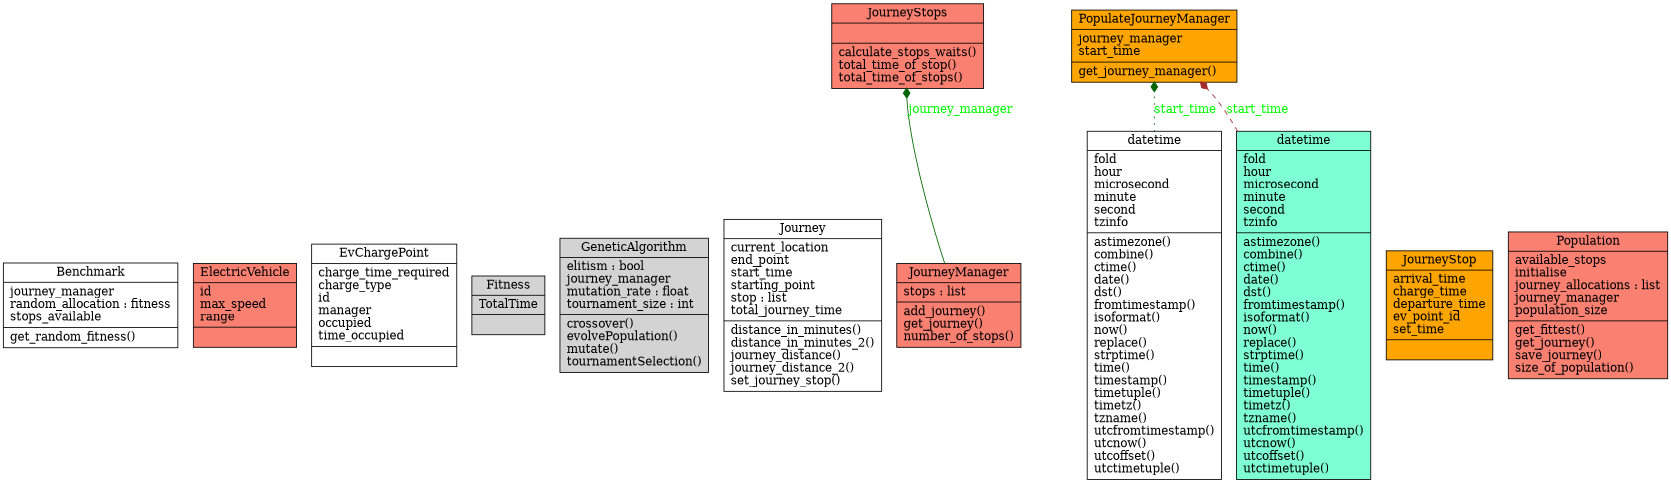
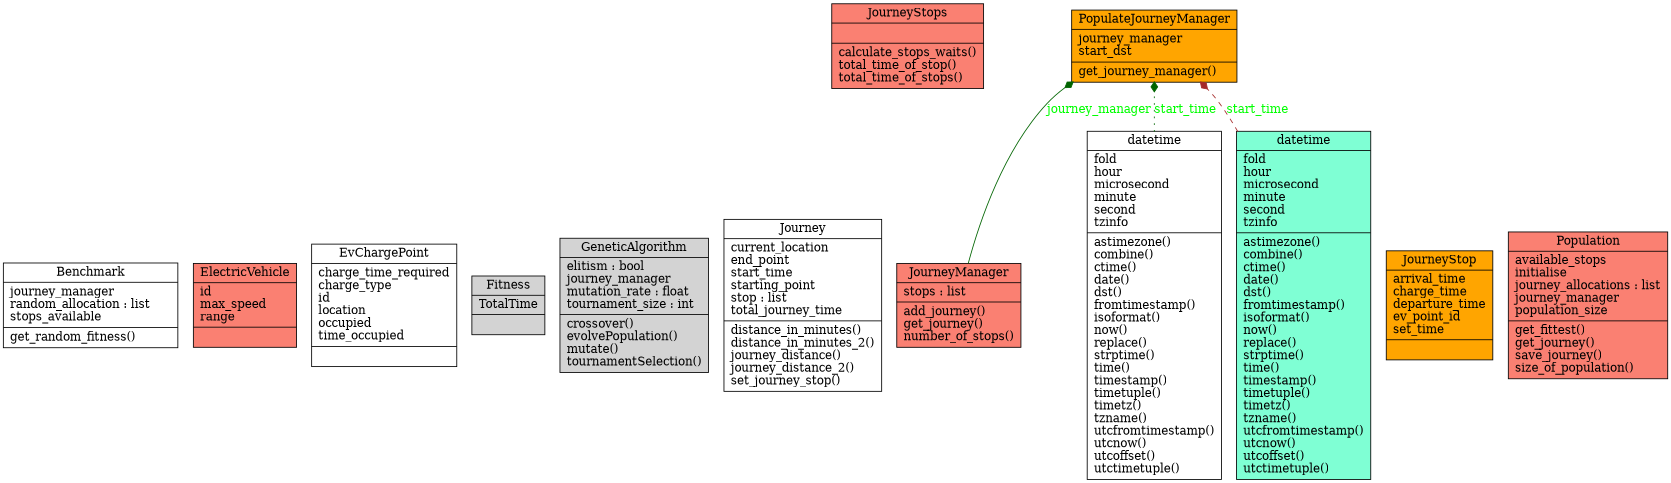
  digraph {
    rankdir=BT
    node [fillcolor=white shape=record style=filled]
    edge [arrowhead=diamond arrowtail=none color=darkgreen fontcolor=green]
-   n1 [label="{Benchmark|journey_manager\lrandom_allocation : fitness\lstops_available\l|get_random_fitness()\l}"]
+   n1 [label="{Benchmark|journey_manager\lrandom_allocation : list\lstops_available\l|get_random_fitness()\l}"]
    n2 [fillcolor=salmon label="{ElectricVehicle|id\lmax_speed\lrange\l|}"]
-   n3 [label="{EvChargePoint|charge_time_required\lcharge_type\lid\lmanager\loccupied\ltime_occupied\l|}"]
+   n3 [label="{EvChargePoint|charge_time_required\lcharge_type\lid\llocation\loccupied\ltime_occupied\l|}"]
    n4 [fillcolor=lightgrey label="{Fitness|TotalTime\l|}"]
    n5 [fillcolor=lightgrey label="{GeneticAlgorithm|elitism : bool\ljourney_manager\lmutation_rate : float\ltournament_size : int\l|crossover()\levolvePopulation()\lmutate()\ltournamentSelection()\l}"]
    n6 [label="{Journey|current_location\lend_point\lstart_time\lstarting_point\lstop : list\ltotal_journey_time\l|distance_in_minutes()\ldistance_in_minutes_2()\ljourney_distance()\ljourney_distance_2()\lset_journey_stop()\l}"]
    n7 [fillcolor=salmon label="{JourneyManager|stops : list\l|add_journey()\lget_journey()\lnumber_of_stops()\l}"]
-   n8 [fillcolor=orange label="{PopulateJourneyManager|journey_manager\lstart_time\l|get_journey_manager()\l}"]
+   n8 [fillcolor=orange label="{PopulateJourneyManager|journey_manager\lstart_dst\l|get_journey_manager()\l}"]
    n9 [fillcolor=orange label="{JourneyStop|arrival_time\lcharge_time\ldeparture_time\lev_point_id\lset_time\l|}"]
    n10 [fillcolor=salmon label="{JourneyStops|\l|calculate_stops_waits()\ltotal_time_of_stop()\ltotal_time_of_stops()\l}"]
    n11 [fillcolor=salmon label="{Population|available_stops\linitialise\ljourney_allocations : list\ljourney_manager\lpopulation_size\l|get_fittest()\lget_journey()\lsave_journey()\lsize_of_population()\l}"]
    n12 [label="{datetime|fold\lhour\lmicrosecond\lminute\lsecond\ltzinfo\l|astimezone()\lcombine()\lctime()\ldate()\ldst()\lfromtimestamp()\lisoformat()\lnow()\lreplace()\lstrptime()\ltime()\ltimestamp()\ltimetuple()\ltimetz()\ltzname()\lutcfromtimestamp()\lutcnow()\lutcoffset()\lutctimetuple()\l}"]
    n13 [fillcolor=aquamarine label="{datetime|fold\lhour\lmicrosecond\lminute\lsecond\ltzinfo\l|astimezone()\lcombine()\lctime()\ldate()\ldst()\lfromtimestamp()\lisoformat()\lnow()\lreplace()\lstrptime()\ltime()\ltimestamp()\ltimetuple()\ltimetz()\ltzname()\lutcfromtimestamp()\lutcnow()\lutcoffset()\lutctimetuple()\l}"]
-   n7 -> n10 [label=journey_manager style=solid]
+   n7 -> n8 [label=journey_manager style=solid]
    n12 -> n8 [label=start_time style=dotted]
    n13 -> n8 [color=brown label=start_time style=dashed]
  }
